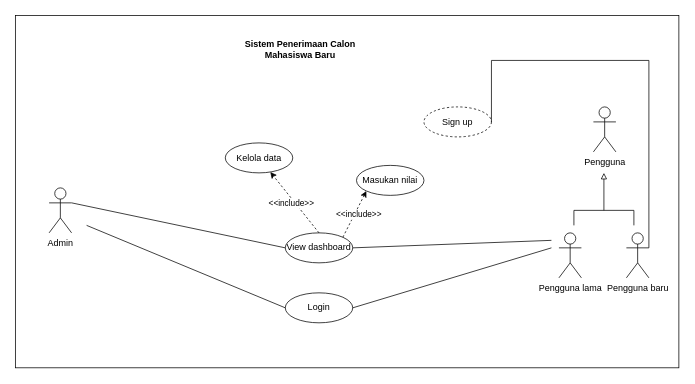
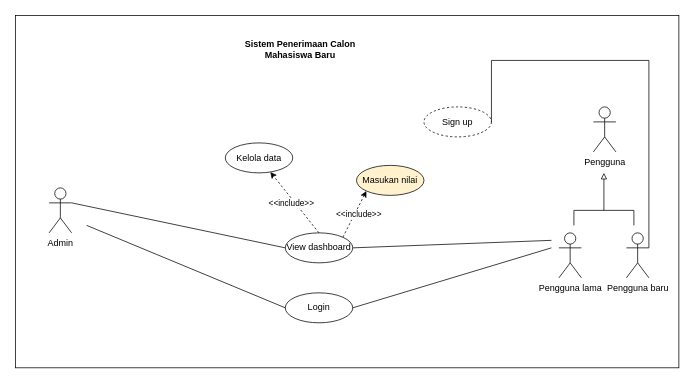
  <mxCell id="0" />
  <mxCell id="1" parent="0" />
  <mxCell id="2" value="Admin" style="shape=umlActor;verticalLabelPosition=bottom;verticalAlign=top;html=1;outlineConnect=0;" parent="1" vertex="1"><mxGeometry y="250" width="30" height="60" as="geometry" x="65" /></mxCell>
  <mxCell id="3" value="Pengguna" style="shape=umlActor;verticalLabelPosition=bottom;verticalAlign=top;html=1;outlineConnect=0;" parent="1" vertex="1"><mxGeometry x="791" y="142" width="30" height="60" as="geometry" /></mxCell>
  <mxCell id="4" value="Kelola data" style="ellipse;whiteSpace=wrap;html=1;" parent="1" vertex="1"><mxGeometry x="300" y="190" width="90" height="40" as="geometry" /></mxCell>
  <mxCell id="5" value="Pengguna lama" style="shape=umlActor;verticalLabelPosition=bottom;verticalAlign=top;html=1;outlineConnect=0;" parent="1" vertex="1"><mxGeometry x="745" y="310" width="30" height="60" as="geometry" /></mxCell>
  <mxCell id="6" value="Pengguna baru" style="shape=umlActor;verticalLabelPosition=bottom;verticalAlign=top;html=1;outlineConnect=0;" parent="1" vertex="1"><mxGeometry x="835" y="310" width="30" height="60" as="geometry" /></mxCell>
  <mxCell id="7" value="View dashboard" style="ellipse;whiteSpace=wrap;html=1;" parent="1" vertex="1"><mxGeometry x="380" y="310" width="90" height="40" as="geometry" /></mxCell>
  <mxCell id="8" value="" style="endArrow=none;html=1;rounded=0;exitX=1;exitY=0.333;exitDx=0;exitDy=0;exitPerimeter=0;entryX=0;entryY=0.5;entryDx=0;entryDy=0;" parent="1" source="2" target="7" edge="1"><mxGeometry width="50" height="50" relative="1" as="geometry"><mxPoint x="255" y="440" as="sourcePoint" /><mxPoint x="305" y="390" as="targetPoint" /></mxGeometry></mxCell>
  <mxCell id="9" value="" style="endArrow=classic;html=1;rounded=0;exitX=0.5;exitY=0;exitDx=0;exitDy=0;dashed=1;" parent="1" source="7" target="4" edge="1"><mxGeometry width="50" height="50" relative="1" as="geometry"><mxPoint x="315" y="410" as="sourcePoint" /><mxPoint x="365" y="360" as="targetPoint" /></mxGeometry></mxCell>
  <mxCell id="10" value="&amp;lt;&amp;lt;include&amp;gt;&amp;gt;" style="edgeLabel;html=1;align=center;verticalAlign=middle;resizable=0;points=[];" parent="9" vertex="1" connectable="0"><mxGeometry x="0.207" y="3" relative="1" as="geometry"><mxPoint x="4" y="8" as="offset" /></mxGeometry></mxCell>
  <mxCell id="11" value="" style="endArrow=none;html=1;rounded=0;" parent="1" edge="1"><mxGeometry width="50" height="50" relative="1" as="geometry"><mxPoint x="765" y="300" as="sourcePoint" /><mxPoint x="765" y="280" as="targetPoint" /></mxGeometry></mxCell>
  <mxCell id="12" value="" style="endArrow=none;html=1;rounded=0;" parent="1" edge="1"><mxGeometry width="50" height="50" relative="1" as="geometry"><mxPoint x="845" y="280" as="sourcePoint" /><mxPoint x="765" y="280" as="targetPoint" /></mxGeometry></mxCell>
  <mxCell id="13" value="" style="endArrow=none;html=1;rounded=0;" parent="1" edge="1"><mxGeometry width="50" height="50" relative="1" as="geometry"><mxPoint x="845" y="300" as="sourcePoint" /><mxPoint x="845" y="280" as="targetPoint" /></mxGeometry></mxCell>
  <mxCell id="14" value="" style="endArrow=block;html=1;rounded=0;endFill=0;" parent="1" edge="1"><mxGeometry width="50" height="50" relative="1" as="geometry"><mxPoint x="805" y="280" as="sourcePoint" /><mxPoint x="805" y="230" as="targetPoint" /></mxGeometry></mxCell>
  <mxCell id="15" value="Sign up" style="ellipse;whiteSpace=wrap;html=1;dashed=1;" parent="1" vertex="1"><mxGeometry x="565" y="142" width="90" height="40" as="geometry" /></mxCell>
  <mxCell id="16" value="" style="endArrow=none;html=1;rounded=0;entryX=1;entryY=0.333;entryDx=0;entryDy=0;entryPerimeter=0;exitX=1;exitY=0.5;exitDx=0;exitDy=0;" parent="1" source="15" target="6" edge="1"><mxGeometry width="50" height="50" relative="1" as="geometry"><mxPoint x="755" y="510" as="sourcePoint" /><mxPoint x="805" y="460" as="targetPoint" /><Array as="points"><mxPoint x="655" y="80" /><mxPoint x="865" y="80" /></Array></mxGeometry></mxCell>
  <mxCell id="17" value="Login" style="ellipse;whiteSpace=wrap;html=1;" parent="1" vertex="1"><mxGeometry x="380" y="390" width="90" height="40" as="geometry" /></mxCell>
  <mxCell id="18" value="" style="endArrow=none;html=1;rounded=0;exitX=1;exitY=0.5;exitDx=0;exitDy=0;" parent="1" source="17" edge="1"><mxGeometry width="50" height="50" relative="1" as="geometry"><mxPoint x="585" y="470" as="sourcePoint" /><mxPoint x="735" y="330" as="targetPoint" /></mxGeometry></mxCell>
  <mxCell id="19" value="" style="endArrow=none;html=1;rounded=0;entryX=0;entryY=0.5;entryDx=0;entryDy=0;" parent="1" target="17" edge="1"><mxGeometry width="50" height="50" relative="1" as="geometry"><mxPoint x="115" y="300" as="sourcePoint" /><mxPoint x="255" y="480" as="targetPoint" /></mxGeometry></mxCell>
  <mxCell id="20" value="&lt;b&gt;Sistem Penerimaan Calon Mahasiswa Baru&lt;/b&gt;" style="text;html=1;strokeColor=none;fillColor=none;align=center;verticalAlign=middle;whiteSpace=wrap;rounded=0;" parent="1" vertex="1"><mxGeometry x="300" y="50" width="200" height="30" as="geometry" /></mxCell>
  <mxCell id="21" value="" style="endArrow=none;html=1;rounded=0;entryX=1;entryY=0.5;entryDx=0;entryDy=0;" parent="1" target="7" edge="1"><mxGeometry width="50" height="50" relative="1" as="geometry"><mxPoint x="735" y="320" as="sourcePoint" /><mxPoint x="555" y="290" as="targetPoint" /></mxGeometry></mxCell>
  <mxCell id="22" value="" style="endArrow=classic;html=1;rounded=0;exitX=1;exitY=0;exitDx=0;exitDy=0;dashed=1;entryX=0;entryY=1;entryDx=0;entryDy=0;" edge="1" parent="1" source="7" target="24"><mxGeometry width="50" height="50" relative="1" as="geometry"><mxPoint x="435" y="320" as="sourcePoint" /><mxPoint x="505" y="240" as="targetPoint" /></mxGeometry></mxCell>
  <mxCell id="23" value="&amp;lt;&amp;lt;include&amp;gt;&amp;gt;" style="edgeLabel;html=1;align=center;verticalAlign=middle;resizable=0;points=[];" vertex="1" connectable="0" parent="22"><mxGeometry x="0.207" y="3" relative="1" as="geometry"><mxPoint x="4" y="8" as="offset" /></mxGeometry></mxCell>
- <mxCell id="24" value="Masukan nilai" style="ellipse;whiteSpace=wrap;html=1;" vertex="1" parent="1"><mxGeometry x="475" y="220" width="90" height="40" as="geometry" /></mxCell>
+ <mxCell id="24" value="Masukan nilai" style="ellipse;whiteSpace=wrap;html=1;fillColor=#fff2cc;" vertex="1" parent="1"><mxGeometry x="475" y="220" width="90" height="40" as="geometry" /></mxCell>
  <mxCell id="25" value="" style="rounded=0;whiteSpace=wrap;html=1;fillColor=none;" vertex="1" parent="1"><mxGeometry x="20" y="20" width="885" height="470" as="geometry" /></mxCell>
